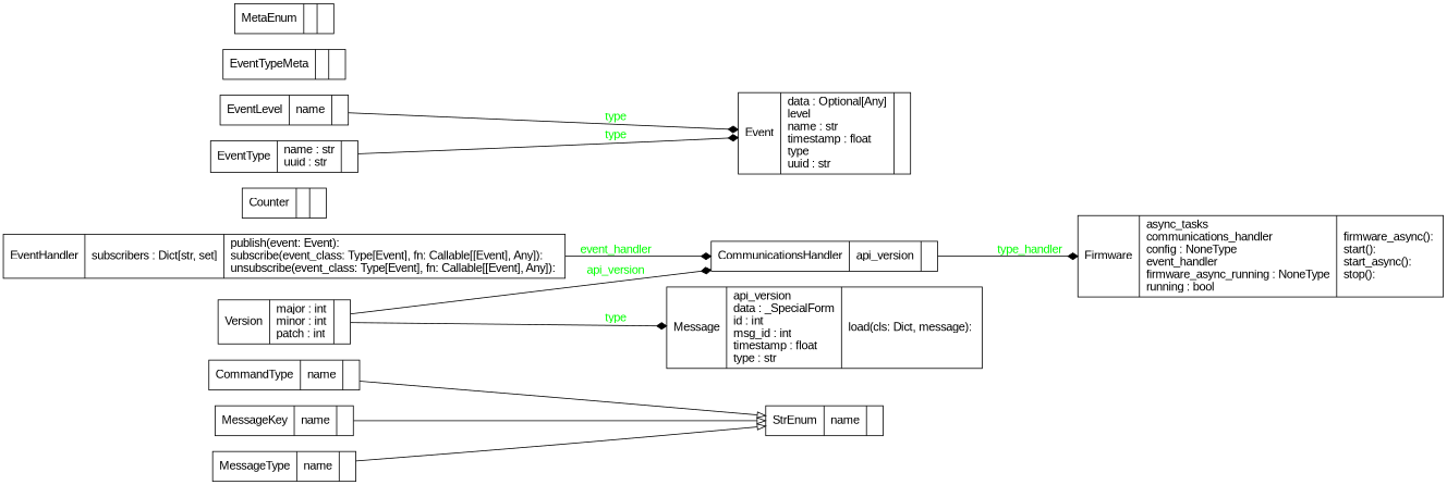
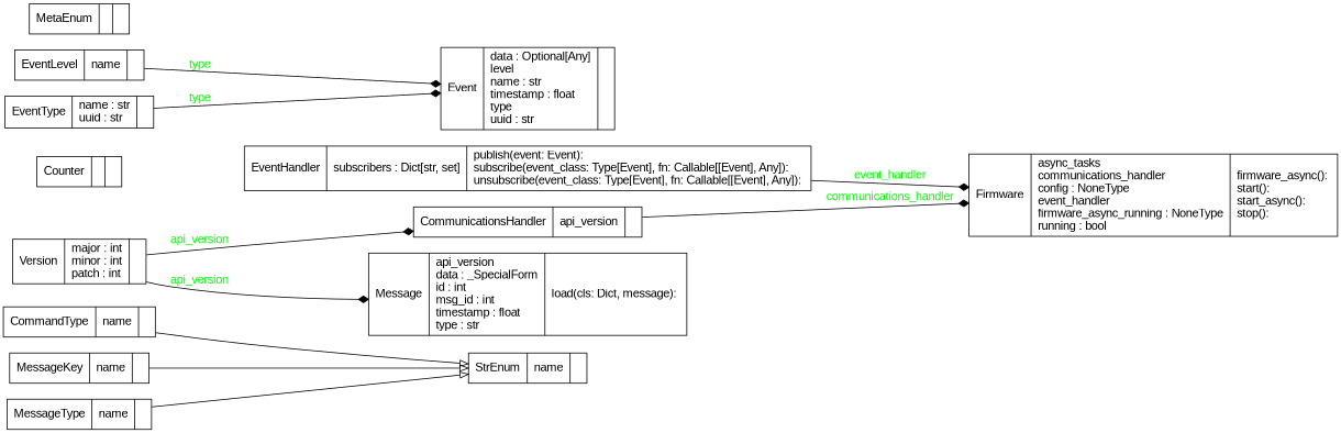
  digraph {
    fontname="Liberation Sans"
    rankdir=LR
    node [color=black fontcolor=black fontname="Liberation Sans" shape=record style=solid]
    edge [arrowhead=diamond arrowtail=none fontname="Liberation Sans" fontcolor=green style=solid]
    n1 [label="{CommandType|name\l|}"]
    n2 [label="{StrEnum|name\l|}"]
    n3 [label="{CommunicationsHandler|api_version\l|}"]
    n4 [label="{Firmware|async_tasks\lcommunications_handler\lconfig : NoneType\levent_handler\lfirmware_async_running : NoneType\lrunning : bool\l|firmware_async(): \lstart(): \lstart_async(): \lstop(): \l}"]
    n5 [label="{Counter|\l|}"]
    n6 [label="{Event|data : Optional[Any]\llevel\lname : str\ltimestamp : float\ltype\luuid : str\l|}"]
    n7 [label="{EventHandler|subscribers : Dict[str, set]\l|publish(event: Event): \lsubscribe(event_class: Type[Event], fn: Callable[[Event], Any]): \lunsubscribe(event_class: Type[Event], fn: Callable[[Event], Any]): \l}"]
    n8 [label="{EventLevel|name\l|}"]
    n9 [label="{EventType|name : str\luuid : str\l|}"]
-   n10 [label="{EventTypeMeta|\l|}"]
    n11 [label="{Message|api_version\ldata : _SpecialForm\lid : int\lmsg_id : int\ltimestamp : float\ltype : str\l|load(cls: Dict, message): \l}"]
    n12 [label="{MessageKey|name\l|}"]
    n13 [label="{MessageType|name\l|}"]
    n14 [label="{MetaEnum|\l|}"]
    n15 [label="{Version|major : int\lminor : int\lpatch : int\l|}"]
    n1 -> n2 [arrowhead=empty fontcolor="" style=""]
-   n3 -> n4 [label=type_handler]
-   n7 -> n3 [label=event_handler]
+   n3 -> n4 [label=communications_handler]
+   n7 -> n4 [label=event_handler]
    n8 -> n6 [label=type]
    n9 -> n6 [label=type]
    n12 -> n2 [arrowhead=empty fontcolor="" style=""]
    n13 -> n2 [arrowhead=empty fontcolor="" style=""]
    n15 -> n3 [label=api_version]
-   n15 -> n11 [label=type]
+   n15 -> n11 [label=api_version]
  }
